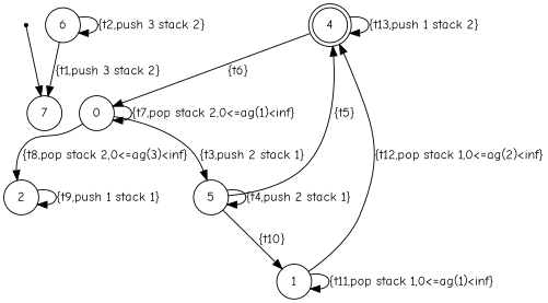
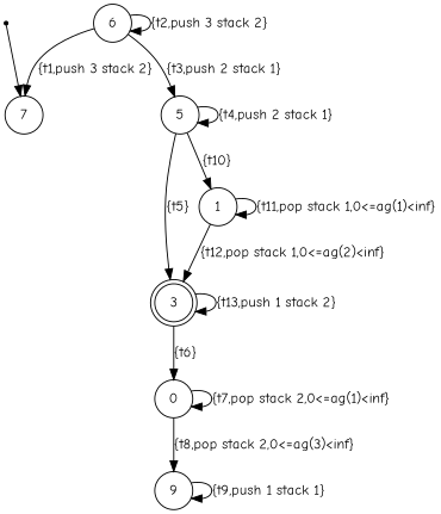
  digraph {
    fontname="Comic Neue"
    node [fontname="Comic Neue" shape=circle]
    edge [fontname="Comic Neue"]
    qi0 [shape=point]
    7
-   4 [shape=doublecircle]
+   4 [shape=doublecircle label=3]
    n4 [label=0]
-   2
+   2 [label=9]
    6
    5
    1
    qi0 -> 7
    4 -> 4 [label="{t13,push 1 stack 2}"]
    4 -> n4 [label="{t6}"]
    n4 -> n4 [label="{t7,pop stack 2,0<=ag(1)<inf}"]
    n4 -> 2 [label="{t8,pop stack 2,0<=ag(3)<inf}"]
    2 -> 2 [label="{t9,push 1 stack 1}"]
    6 -> 7 [label="{t1,push 3 stack 2}"]
    6 -> 6 [label="{t2,push 3 stack 2}"]
-   n4 -> 5 [label="{t3,push 2 stack 1}"]
+   6 -> 5 [label="{t3,push 2 stack 1}"]
    5 -> 4 [label="{t5}"]
    5 -> 5 [label="{t4,push 2 stack 1}"]
    5 -> 1 [label="{t10}"]
    1 -> 4 [label="{t12,pop stack 1,0<=ag(2)<inf}"]
    1 -> 1 [label="{t11,pop stack 1,0<=ag(1)<inf}"]
  }
